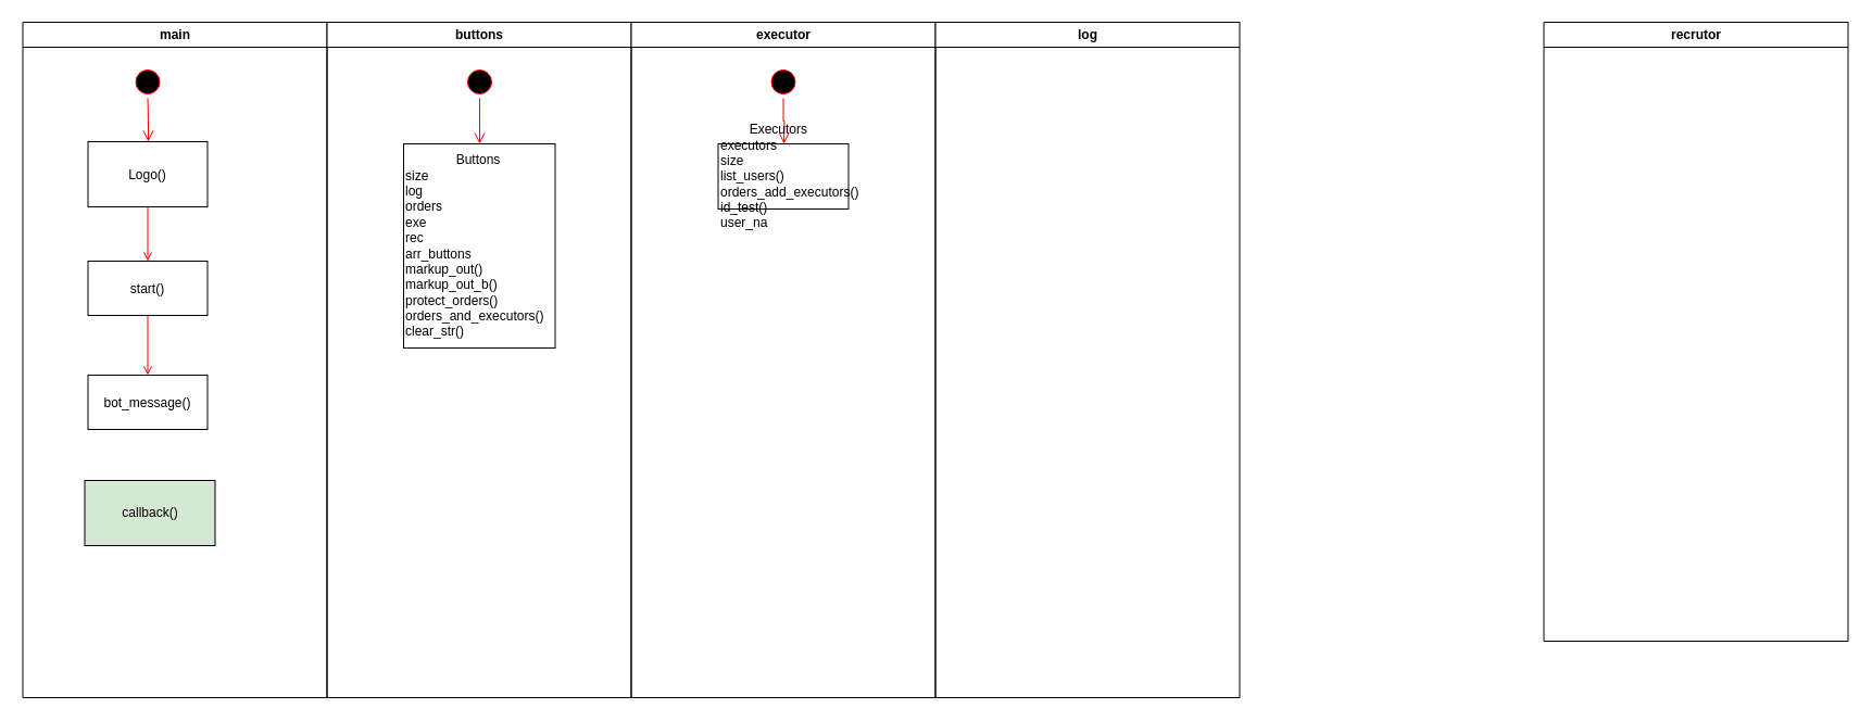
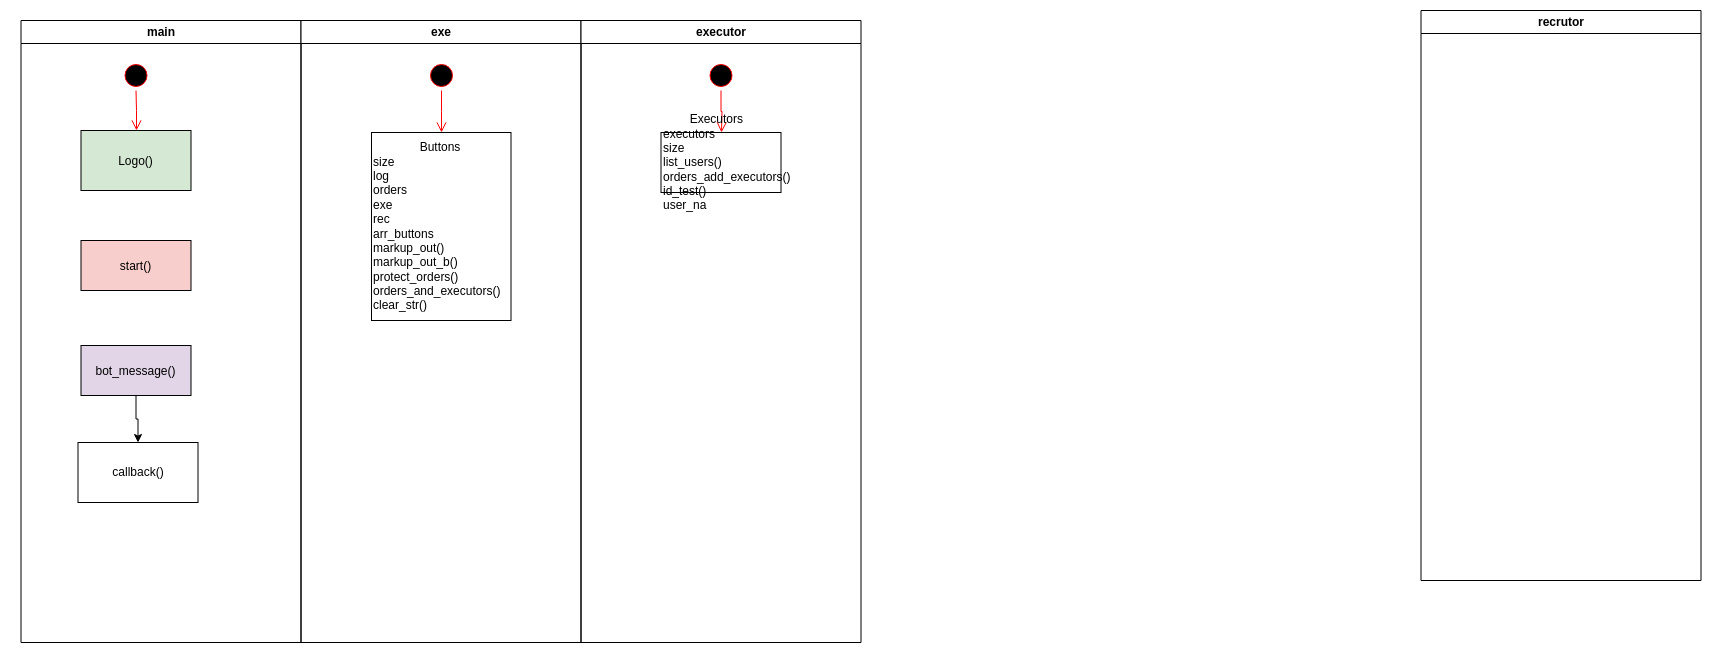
  <mxCell id="0" />
  <mxCell id="1" parent="0" />
  <mxCell id="2" value="main" style="swimlane;whiteSpace=wrap" parent="1" vertex="1"><mxGeometry x="20.5" y="20" width="280" height="622" as="geometry" /></mxCell>
  <mxCell id="3" value="" style="ellipse;shape=startState;fillColor=#000000;strokeColor=#ff0000;" parent="2" vertex="1"><mxGeometry x="100" y="40" width="30" height="30" as="geometry" /></mxCell>
  <mxCell id="4" value="" style="edgeStyle=elbowEdgeStyle;elbow=horizontal;verticalAlign=bottom;endArrow=open;endSize=8;strokeColor=#FF0000;endFill=1;rounded=0" parent="2" source="3" target="5" edge="1"><mxGeometry x="100" y="40" as="geometry"><mxPoint x="115" y="110" as="targetPoint" /></mxGeometry></mxCell>
- <mxCell id="5" value="Logo()" style="align=center;" parent="2" vertex="1"><mxGeometry x="60" y="110" width="110" height="60" as="geometry" /></mxCell>
- <mxCell id="6" value="start()" style="" parent="2" vertex="1"><mxGeometry x="60" y="220" width="110" height="50" as="geometry" /></mxCell>
- <mxCell id="7" value="" style="endArrow=open;strokeColor=#FF0000;endFill=1;rounded=0" parent="2" source="5" target="6" edge="1"><mxGeometry relative="1" as="geometry" /></mxCell>
- <mxCell id="9" value="bot_message()" style="" parent="2" vertex="1"><mxGeometry x="60" y="325" width="110" height="50" as="geometry" /></mxCell>
- <mxCell id="10" value="" style="endArrow=open;strokeColor=#FF0000;endFill=1;rounded=0" parent="2" source="6" target="9" edge="1"><mxGeometry relative="1" as="geometry" /></mxCell>
- <mxCell id="11" value="callback()" style="rounded=0;whiteSpace=wrap;html=1;fillColor=#d5e8d4;" vertex="1" parent="2"><mxGeometry x="57" y="422" width="120" height="60" as="geometry" /></mxCell>
- <mxCell id="12" value="buttons" style="swimlane;whiteSpace=wrap" parent="1" vertex="1"><mxGeometry x="300.5" y="20" width="280" height="622" as="geometry" /></mxCell>
+ <mxCell id="5" value="Logo()" style="align=center;fillColor=#d5e8d4;" parent="2" vertex="1"><mxGeometry x="60" y="110" width="110" height="60" as="geometry" /></mxCell>
+ <mxCell id="6" value="start()" style="fillColor=#f8cecc;" parent="2" vertex="1"><mxGeometry x="60" y="220" width="110" height="50" as="geometry" /></mxCell>
+ <mxCell id="8" style="edgeStyle=orthogonalEdgeStyle;rounded=0;orthogonalLoop=1;jettySize=auto;html=1;exitX=0.5;exitY=1;exitDx=0;exitDy=0;entryX=0.5;entryY=0;entryDx=0;entryDy=0;" edge="1" parent="2" source="9" target="11"><mxGeometry relative="1" as="geometry" /></mxCell>
+ <mxCell id="9" value="bot_message()" style="fillColor=#e1d5e7;" parent="2" vertex="1"><mxGeometry x="60" y="325" width="110" height="50" as="geometry" /></mxCell>
+ <mxCell id="11" value="callback()" style="rounded=0;whiteSpace=wrap;html=1;" vertex="1" parent="2"><mxGeometry x="57" y="422" width="120" height="60" as="geometry" /></mxCell>
+ <mxCell id="12" value="exe" style="swimlane;whiteSpace=wrap" parent="1" vertex="1"><mxGeometry x="300.5" y="20" width="280" height="622" as="geometry" /></mxCell>
  <mxCell id="13" value="" style="ellipse;html=1;shape=startState;fillColor=#000000;strokeColor=#ff0000;" vertex="1" parent="12"><mxGeometry x="125.5" y="40" width="30" height="30" as="geometry" /></mxCell>
  <mxCell id="14" value="" style="edgeStyle=orthogonalEdgeStyle;html=1;verticalAlign=bottom;endArrow=open;endSize=8;strokeColor=#ff0000;rounded=0;" edge="1" source="13" parent="12"><mxGeometry relative="1" as="geometry"><mxPoint x="140.5" y="112" as="targetPoint" /></mxGeometry></mxCell>
  <mxCell id="15" value="&lt;span style=&quot;white-space: pre;&quot;&gt;&#09;&lt;/span&gt;&amp;nbsp; &amp;nbsp; &amp;nbsp; Buttons&lt;br&gt;size&lt;br&gt;log&lt;br&gt;orders&lt;br&gt;exe&lt;br&gt;rec&lt;br&gt;arr_buttons&lt;br&gt;markup_out()&lt;br&gt;markup_out_b()&lt;br&gt;protect_orders()&lt;br&gt;orders_and_executors()&lt;br&gt;clear_str()" style="rounded=0;whiteSpace=wrap;html=1;align=left;" vertex="1" parent="12"><mxGeometry x="70.5" y="112" width="139.5" height="188" as="geometry" /></mxCell>
  <mxCell id="16" value="executor" style="swimlane;whiteSpace=wrap;startSize=23;" parent="1" vertex="1"><mxGeometry x="580.5" y="20" width="280" height="622" as="geometry" /></mxCell>
  <mxCell id="17" value="" style="ellipse;html=1;shape=startState;fillColor=#000000;strokeColor=#ff0000;" vertex="1" parent="16"><mxGeometry x="125" y="40" width="30" height="30" as="geometry" /></mxCell>
  <mxCell id="18" value="" style="edgeStyle=orthogonalEdgeStyle;html=1;verticalAlign=bottom;endArrow=open;endSize=8;strokeColor=#ff0000;rounded=0;" edge="1" source="17" parent="16"><mxGeometry relative="1" as="geometry"><mxPoint x="140.5" y="112" as="targetPoint" /></mxGeometry></mxCell>
  <mxCell id="19" value="&amp;nbsp; &amp;nbsp; &amp;nbsp; &amp;nbsp; Executors&lt;br&gt;executors&lt;br&gt;size&lt;br&gt;list_users()&lt;br&gt;orders_add_executors()&lt;br&gt;id_test()&lt;br&gt;user_na" style="rounded=0;whiteSpace=wrap;html=1;align=left;" vertex="1" parent="16"><mxGeometry x="80" y="112" width="120" height="60" as="geometry" /></mxCell>
- <mxCell id="20" value="log" style="swimlane;whiteSpace=wrap;startSize=23;" vertex="1" parent="1"><mxGeometry x="860.5" y="20" width="280" height="622" as="geometry" /></mxCell>
- <mxCell id="21" value="recrutor" style="swimlane;whiteSpace=wrap;startSize=23;" vertex="1" parent="1"><mxGeometry x="1420.5" y="20" width="280" height="570" as="geometry" /></mxCell>
+ <mxCell id="21" value="recrutor" style="swimlane;whiteSpace=wrap;startSize=23;" vertex="1" parent="1"><mxGeometry x="1420.5" y="10" width="280" height="570" as="geometry" /></mxCell>
